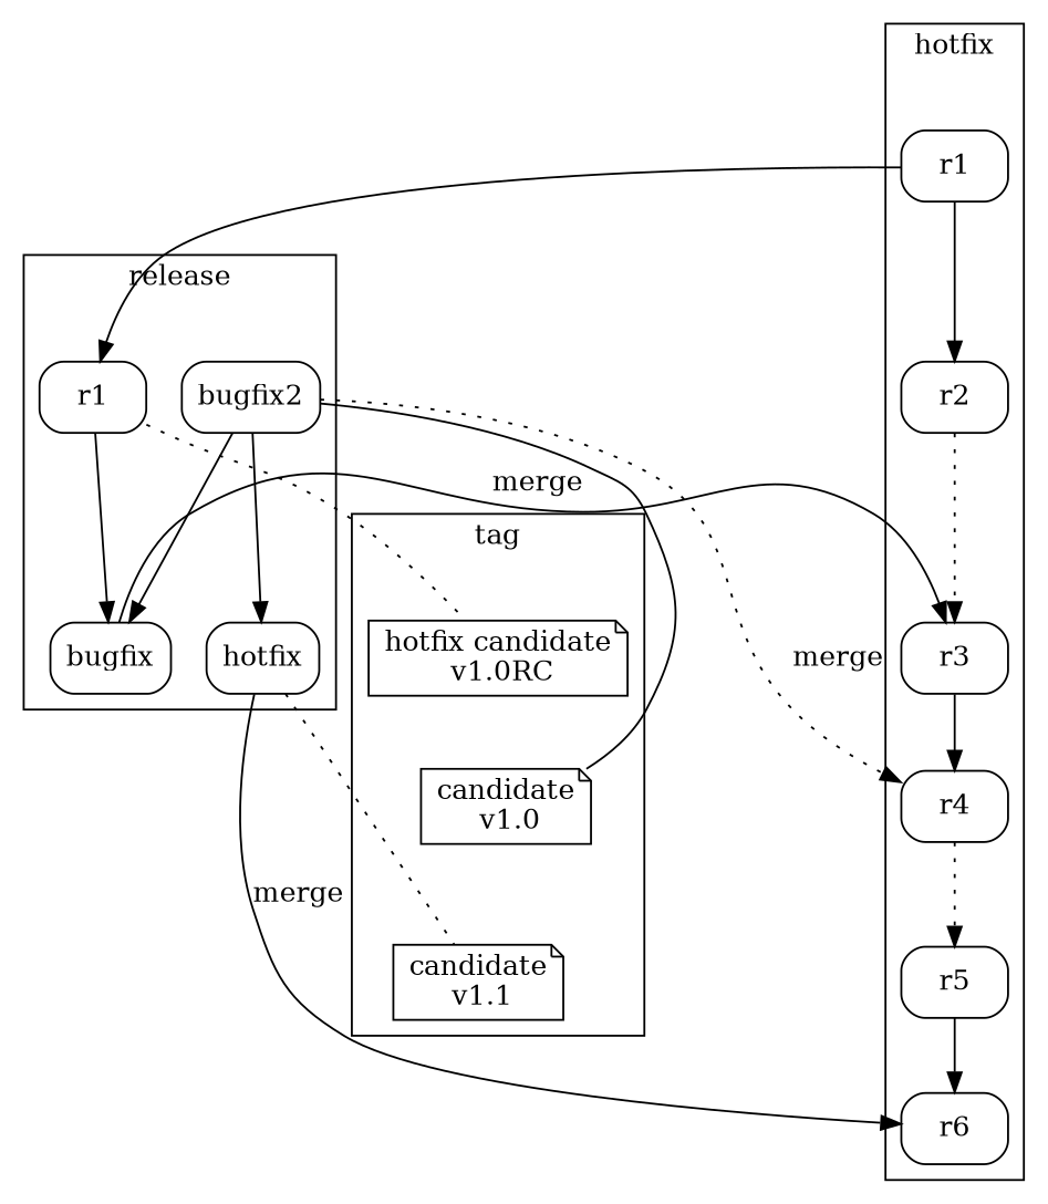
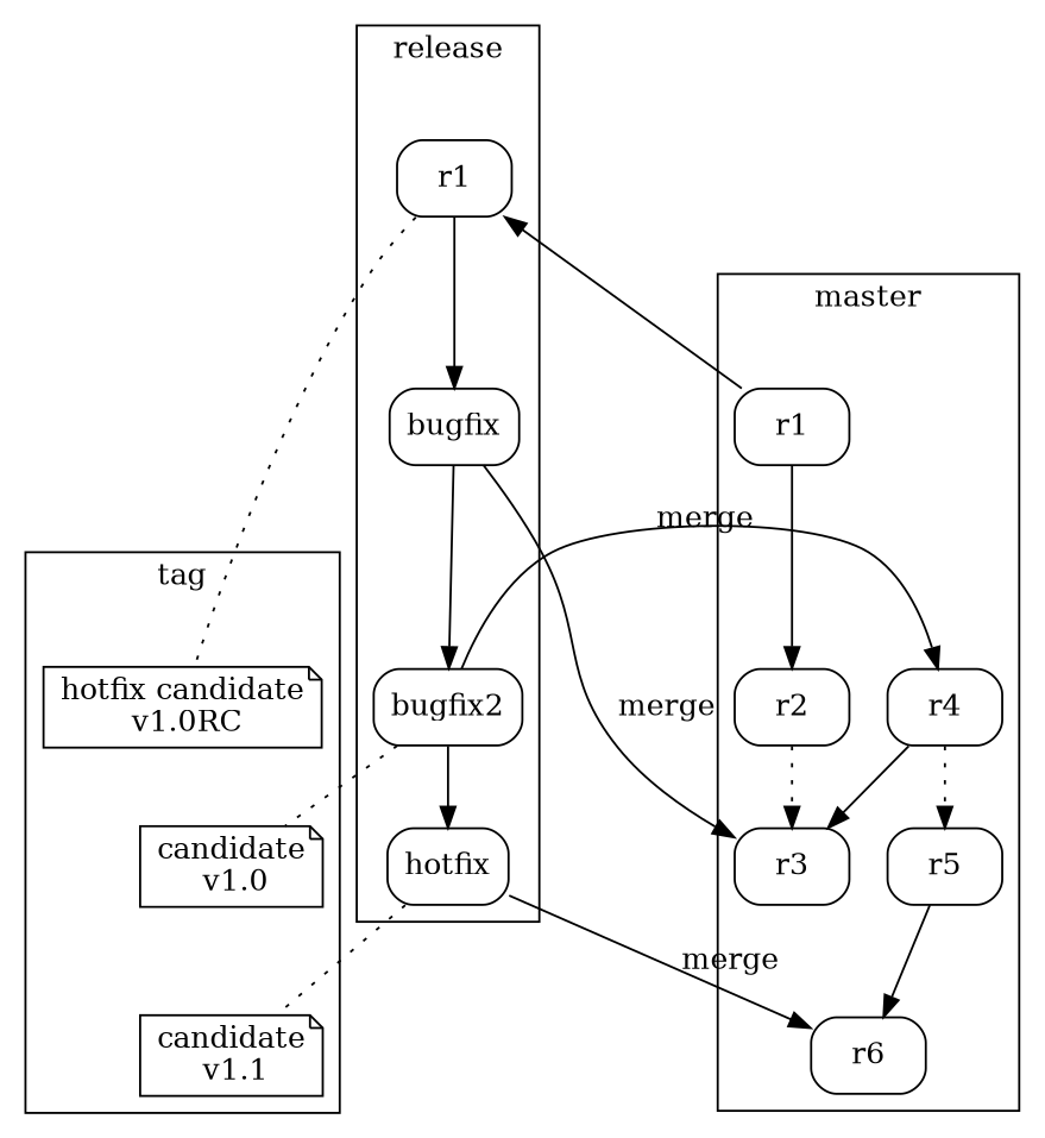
  digraph {
    fontname="DejaVu Serif"
    node [fontname="DejaVu Serif" shape=box style=rounded]
    edge [fontname="DejaVu Serif"]
    r1
    r2
    r3
    r4
    r5
    r6
    n7 [label=r1]
    bugfix
    bugfix2
    hotfix
    n11 [label="hotfix candidate\n v1.0RC" shape=note]
    n12 [label="candidate\n v1.0" shape=note]
    n13 [label="candidate\n v1.1" shape=note]
    subgraph cluster_1 {
-     label=hotfix
+     label=master
      r1
      r2
      r3
      r4
      r5
      r6
    }
    subgraph cluster_2 {
      label=release
      n7
      bugfix
      bugfix2
      hotfix
    }
    subgraph cluster_3 {
      label=tag
      n11
      n12
      n13
    }
    r1 -> r2
    r1 -> n7
    r2 -> r3 [style=dotted]
-   r3 -> r4
+   r4 -> r3
    r4 -> r5 [style=dotted]
    r5 -> r6
    n7 -> bugfix
    n7 -> n11 [dir=none style=dotted]
    bugfix -> r3 [label=merge]
-   bugfix2 -> bugfix
-   bugfix2 -> r4 [label=merge style=dotted]
+   bugfix -> bugfix2
+   bugfix2 -> r4 [label=merge]
    bugfix2 -> hotfix
-   bugfix2 -> n12 [dir=none style=solid]
+   bugfix2 -> n12 [dir=none style=dotted]
    hotfix -> r6 [label=merge]
    hotfix -> n13 [dir=none style=dotted]
    n11 -> n12 [dir=none style=invis]
    n12 -> n13 [dir=none style=invis]
  }
